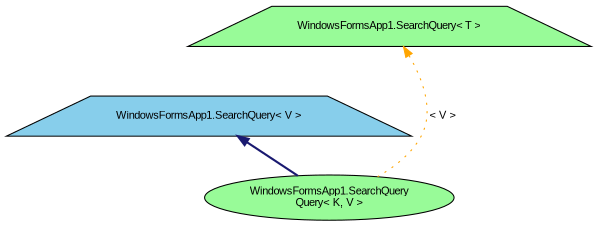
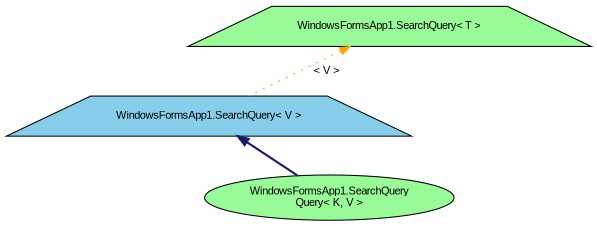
  digraph {
    fontname="Liberation Sans"
    node [color=black fillcolor=palegreen fontname="Liberation Sans" fontsize=10 shape=trapezium style=filled]
    edge [dir=back fontname="Liberation Sans" fontsize=10 labelfontname=Helvetica labelfontsize=10]
    n1 [fontcolor=black height=0.2 label="WindowsFormsApp1.SearchQuery\< T \>" width=0.4]
    n2 [fillcolor=skyblue height=0.2 label="WindowsFormsApp1.SearchQuery\< V \>" width=0.4]
    n3 [height=0.2 label="WindowsFormsApp1.SearchQuery\lQuery\< K, V \>" shape=ellipse width=0.4]
-   n1 -> n3 [color=orange label=" \< V \>" style=dotted]
+   n1 -> n2 [color=orange label=" \< V \>" style=dotted]
    n2 -> n3 [color=midnightblue style=bold]
  }
